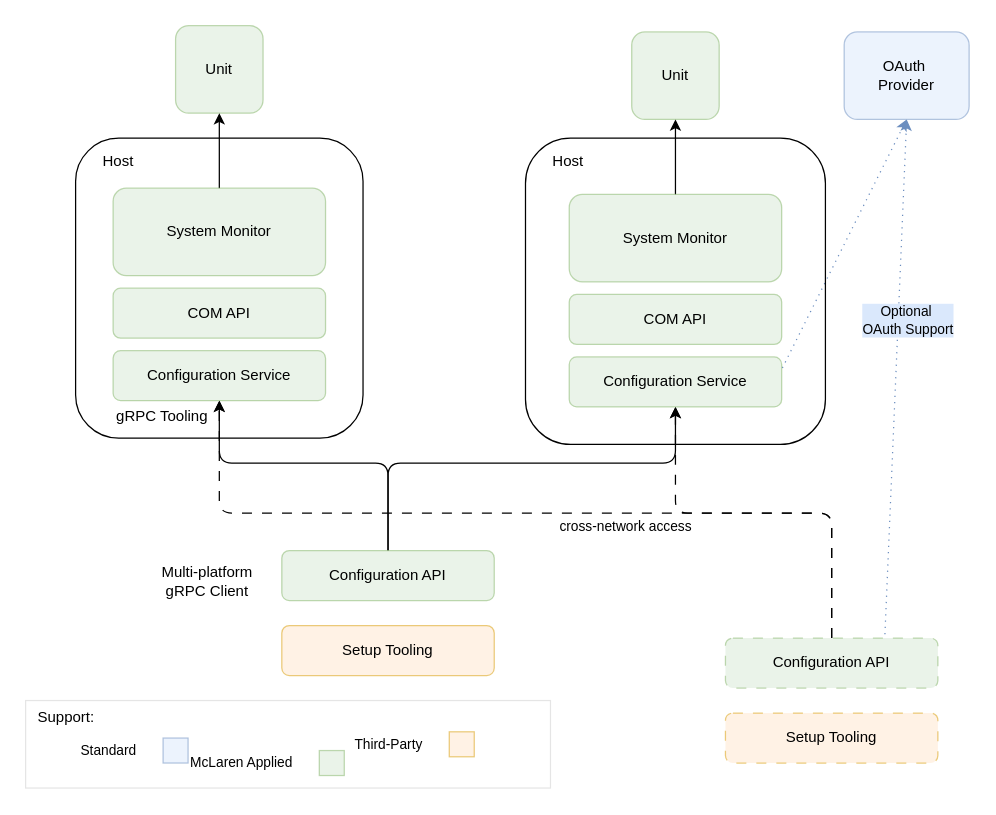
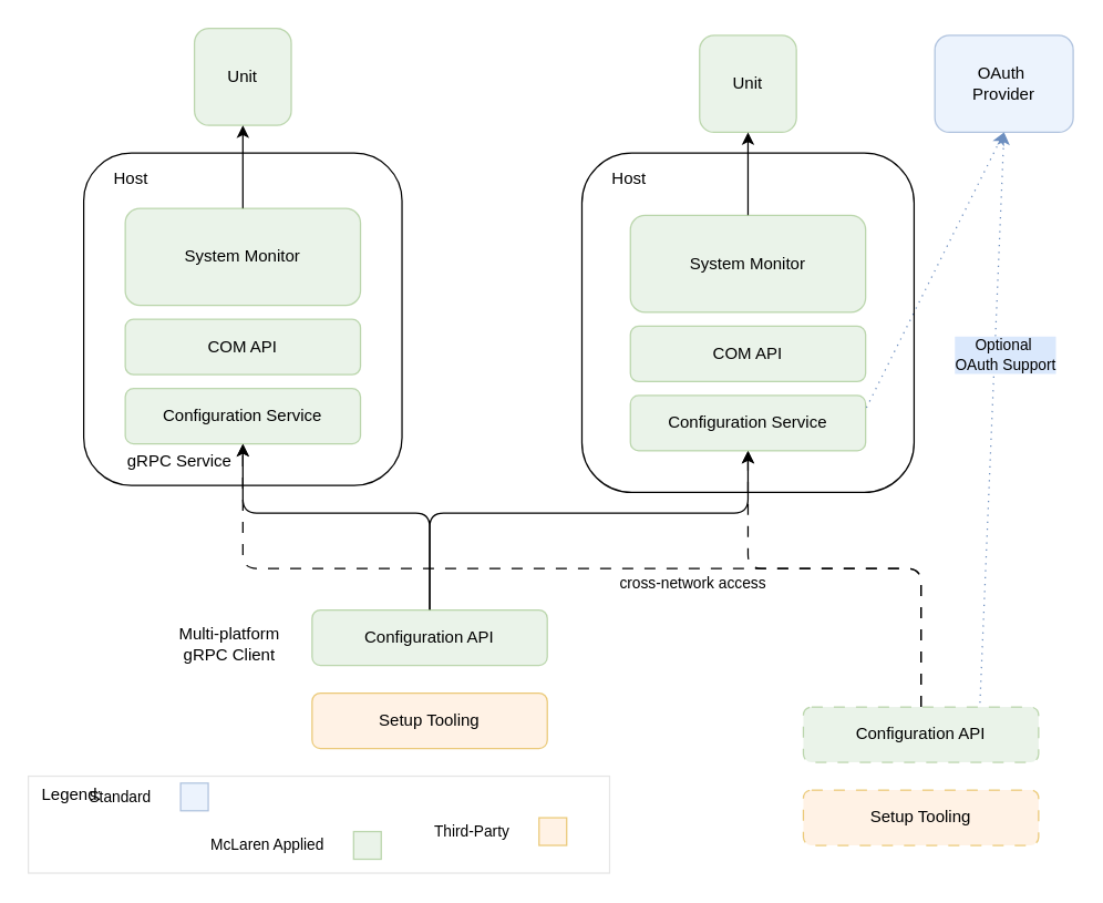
  <mxCell id="0" />
  <mxCell id="1" parent="0" />
- <mxCell id="2" value="Support:" style="rounded=0;whiteSpace=wrap;html=1;opacity=10;align=left;verticalAlign=top;spacing=2;spacingLeft=8;fillColor=none;" vertex="1" parent="1"><mxGeometry x="20" y="560" width="420" height="70" as="geometry" /></mxCell>
+ <mxCell id="2" value="Legend:" style="rounded=0;whiteSpace=wrap;html=1;opacity=10;align=left;verticalAlign=top;spacing=2;spacingLeft=8;fillColor=none;" vertex="1" parent="1"><mxGeometry x="20" y="560" width="420" height="70" as="geometry" /></mxCell>
  <mxCell id="3" value="Unit" style="rounded=1;whiteSpace=wrap;html=1;fillColor=#d5e8d4;strokeColor=#82b366;opacity=50;" vertex="1" parent="1"><mxGeometry x="140" y="20" width="70" height="70" as="geometry" /></mxCell>
  <mxCell id="4" style="edgeStyle=orthogonalEdgeStyle;orthogonalLoop=1;jettySize=auto;html=1;dashed=1;dashPattern=8 8;" edge="1" parent="1" source="32" target="27"><mxGeometry relative="1" as="geometry"><mxPoint x="584.97" y="455" as="sourcePoint" /><mxPoint x="530.004" y="350" as="targetPoint" /><Array as="points"><mxPoint x="665" y="410" /><mxPoint x="540" y="410" /></Array></mxGeometry></mxCell>
  <mxCell id="5" style="edgeStyle=orthogonalEdgeStyle;orthogonalLoop=1;jettySize=auto;html=1;exitX=0.5;exitY=0;exitDx=0;exitDy=0;" edge="1" parent="1" source="29" target="27"><mxGeometry relative="1" as="geometry"><Array as="points"><mxPoint x="310" y="370" /><mxPoint x="540" y="370" /></Array></mxGeometry></mxCell>
  <mxCell id="6" style="edgeStyle=orthogonalEdgeStyle;orthogonalLoop=1;jettySize=auto;html=1;exitX=0.5;exitY=0;exitDx=0;exitDy=0;" edge="1" parent="1" source="29" target="20"><mxGeometry relative="1" as="geometry"><Array as="points"><mxPoint x="310" y="370" /><mxPoint x="175" y="370" /></Array></mxGeometry></mxCell>
  <mxCell id="7" value="Unit" style="rounded=1;whiteSpace=wrap;html=1;fillColor=#d5e8d4;strokeColor=#82b366;opacity=50;" vertex="1" parent="1"><mxGeometry x="505" y="25" width="70" height="70" as="geometry" /></mxCell>
  <mxCell id="8" value="&lt;font style=&quot;font-size: 11px;&quot;&gt;McLaren Applied&lt;/font&gt;" style="rounded=0;html=1;fillColor=#d5e8d4;strokeColor=#82b366;opacity=50;labelPosition=left;verticalLabelPosition=middle;align=right;verticalAlign=middle;spacingRight=20;spacingLeft=20;fontSize=11;" vertex="1" parent="1"><mxGeometry x="255" y="600" width="20" height="20" as="geometry" /></mxCell>
- <mxCell id="9" value="&lt;font style=&quot;font-size: 11px;&quot;&gt;Standard&lt;/font&gt;" style="rounded=0;html=1;fillColor=#dae8fc;strokeColor=#6c8ebf;opacity=50;labelPosition=left;verticalLabelPosition=middle;align=right;verticalAlign=middle;spacingRight=20;spacingLeft=20;fontSize=11;" vertex="1" parent="1"><mxGeometry x="130" y="590" width="20" height="20" as="geometry" /></mxCell>
- <mxCell id="10" value="&lt;font style=&quot;font-size: 11px;&quot;&gt;Third-Party&lt;/font&gt;" style="rounded=0;html=1;fillColor=#ffe6cc;strokeColor=#d79b00;opacity=50;labelPosition=left;verticalLabelPosition=middle;align=right;verticalAlign=middle;spacingRight=20;spacingLeft=20;fontSize=11;" vertex="1" parent="1"><mxGeometry x="359" y="585" width="20" height="20" as="geometry" /></mxCell>
+ <mxCell id="9" value="&lt;font style=&quot;font-size: 11px;&quot;&gt;Standard&lt;/font&gt;" style="rounded=0;html=1;fillColor=#dae8fc;strokeColor=#6c8ebf;opacity=50;labelPosition=left;verticalLabelPosition=middle;align=right;verticalAlign=middle;spacingRight=20;spacingLeft=20;fontSize=11;" vertex="1" parent="1"><mxGeometry x="130" y="565" width="20" height="20" as="geometry" /></mxCell>
+ <mxCell id="10" value="&lt;font style=&quot;font-size: 11px;&quot;&gt;Third-Party&lt;/font&gt;" style="rounded=0;html=1;fillColor=#ffe6cc;strokeColor=#d79b00;opacity=50;labelPosition=left;verticalLabelPosition=middle;align=right;verticalAlign=middle;spacingRight=20;spacingLeft=20;fontSize=11;" vertex="1" parent="1"><mxGeometry x="389" y="590" width="20" height="20" as="geometry" /></mxCell>
  <mxCell id="11" style="orthogonalLoop=1;jettySize=auto;html=1;exitX=0.5;exitY=1;exitDx=0;exitDy=0;entryX=1;entryY=0.25;entryDx=0;entryDy=0;dashed=1;dashPattern=1 4;endArrow=none;endFill=0;startArrow=classic;startFill=1;fillColor=#dae8fc;strokeColor=#6c8ebf;" edge="1" parent="1" source="14" target="27"><mxGeometry relative="1" as="geometry" /></mxCell>
  <mxCell id="12" style="orthogonalLoop=1;jettySize=auto;html=1;exitX=0.5;exitY=1;exitDx=0;exitDy=0;entryX=0.75;entryY=0;entryDx=0;entryDy=0;dashed=1;dashPattern=1 4;startArrow=classic;startFill=1;endArrow=none;endFill=0;fillColor=#dae8fc;strokeColor=#6c8ebf;" edge="1" parent="1" source="14" target="32"><mxGeometry relative="1" as="geometry" /></mxCell>
  <mxCell id="13" value="Optional&amp;nbsp;&lt;div&gt;OAuth Support&lt;/div&gt;" style="edgeLabel;html=1;align=center;verticalAlign=middle;resizable=0;points=[];spacing=5;labelBackgroundColor=#DAE8FC;" vertex="1" connectable="0" parent="12"><mxGeometry x="-0.207" y="1" relative="1" as="geometry"><mxPoint x="6" y="-4" as="offset" /></mxGeometry></mxCell>
  <mxCell id="14" value="OAuth&amp;nbsp;&lt;div&gt;Provider&lt;/div&gt;" style="rounded=1;whiteSpace=wrap;html=1;fillColor=#dae8fc;strokeColor=#6c8ebf;opacity=50;" vertex="1" parent="1"><mxGeometry x="675" y="25" width="100" height="70" as="geometry" /></mxCell>
  <mxCell id="15" value="" style="group" vertex="1" connectable="0" parent="1"><mxGeometry x="60" y="110" width="230" height="240" as="geometry" /></mxCell>
  <mxCell id="16" value="Host" style="rounded=1;whiteSpace=wrap;html=1;verticalAlign=top;align=left;labelPosition=center;verticalLabelPosition=middle;spacingTop=5;spacingLeft=20;fillColor=none;" vertex="1" parent="15"><mxGeometry width="230" height="240" as="geometry" /></mxCell>
  <mxCell id="17" style="edgeStyle=orthogonalEdgeStyle;orthogonalLoop=1;jettySize=auto;html=1;exitX=0.5;exitY=0;exitDx=0;exitDy=0;" edge="1" parent="15" source="18" target="3"><mxGeometry relative="1" as="geometry" /></mxCell>
  <mxCell id="18" value="System Monitor" style="rounded=1;whiteSpace=wrap;html=1;fillColor=#d5e8d4;strokeColor=#82b366;opacity=50;" vertex="1" parent="15"><mxGeometry x="30" y="40" width="170" height="70" as="geometry" /></mxCell>
  <mxCell id="19" value="COM API" style="rounded=1;whiteSpace=wrap;html=1;fillColor=#d5e8d4;strokeColor=#82b366;opacity=50;" vertex="1" parent="15"><mxGeometry x="30" y="120" width="170" height="40" as="geometry" /></mxCell>
  <mxCell id="20" value="Configuration Service" style="rounded=1;whiteSpace=wrap;html=1;fillColor=#d5e8d4;strokeColor=#82b366;opacity=50;" vertex="1" parent="15"><mxGeometry x="30" y="170" width="170" height="40" as="geometry" /></mxCell>
- <mxCell id="21" value="gRPC Tooling" style="text;html=1;align=center;verticalAlign=middle;resizable=0;points=[];autosize=1;strokeColor=none;fillColor=none;" vertex="1" parent="15"><mxGeometry x="19" y="208" width="100" height="30" as="geometry" /></mxCell>
+ <mxCell id="21" value="gRPC Service" style="text;html=1;align=center;verticalAlign=middle;resizable=0;points=[];autosize=1;strokeColor=none;fillColor=none;" vertex="1" parent="15"><mxGeometry x="19" y="208" width="100" height="30" as="geometry" /></mxCell>
  <mxCell id="22" value="" style="group" vertex="1" connectable="0" parent="1"><mxGeometry x="420" y="110" width="240" height="245" as="geometry" /></mxCell>
  <mxCell id="23" value="Host" style="rounded=1;whiteSpace=wrap;html=1;verticalAlign=top;align=left;labelPosition=center;verticalLabelPosition=middle;spacingTop=5;spacingLeft=20;fillColor=none;" vertex="1" parent="22"><mxGeometry width="240" height="245" as="geometry" /></mxCell>
  <mxCell id="24" style="edgeStyle=orthogonalEdgeStyle;orthogonalLoop=1;jettySize=auto;html=1;exitX=0.5;exitY=0;exitDx=0;exitDy=0;" edge="1" parent="22" source="25" target="7"><mxGeometry relative="1" as="geometry" /></mxCell>
  <mxCell id="25" value="System Monitor" style="rounded=1;whiteSpace=wrap;html=1;fillColor=#d5e8d4;strokeColor=#82b366;opacity=50;" vertex="1" parent="22"><mxGeometry x="35" y="45" width="170" height="70" as="geometry" /></mxCell>
  <mxCell id="26" value="COM API" style="rounded=1;whiteSpace=wrap;html=1;fillColor=#d5e8d4;strokeColor=#82b366;opacity=50;" vertex="1" parent="22"><mxGeometry x="35" y="125" width="170" height="40" as="geometry" /></mxCell>
  <mxCell id="27" value="Configuration Service" style="rounded=1;whiteSpace=wrap;html=1;fillColor=#d5e8d4;strokeColor=#82b366;opacity=50;" vertex="1" parent="22"><mxGeometry x="35" y="175" width="170" height="40" as="geometry" /></mxCell>
  <mxCell id="28" value="" style="group" vertex="1" connectable="0" parent="1"><mxGeometry x="225" y="440" width="170" height="100" as="geometry" /></mxCell>
  <mxCell id="29" value="Configuration API" style="rounded=1;whiteSpace=wrap;html=1;fillColor=#d5e8d4;strokeColor=#82b366;opacity=50;" vertex="1" parent="28"><mxGeometry width="170" height="40" as="geometry" /></mxCell>
  <mxCell id="30" value="Setup Tooling" style="rounded=1;whiteSpace=wrap;html=1;fillColor=#ffe6cc;strokeColor=#d79b00;opacity=50;" vertex="1" parent="28"><mxGeometry y="60" width="170" height="40" as="geometry" /></mxCell>
  <mxCell id="31" value="" style="group" vertex="1" connectable="0" parent="1"><mxGeometry x="580" y="510" width="170" height="100" as="geometry" /></mxCell>
  <mxCell id="32" value="Configuration API" style="rounded=1;whiteSpace=wrap;html=1;fillColor=#d5e8d4;strokeColor=#82b366;opacity=50;dashed=1;dashPattern=8 8;" vertex="1" parent="31"><mxGeometry width="170" height="40" as="geometry" /></mxCell>
  <mxCell id="33" value="Setup Tooling" style="rounded=1;whiteSpace=wrap;html=1;fillColor=#ffe6cc;strokeColor=#d79b00;opacity=50;dashed=1;dashPattern=8 8;" vertex="1" parent="31"><mxGeometry y="60" width="170" height="40" as="geometry" /></mxCell>
  <mxCell id="34" style="edgeStyle=orthogonalEdgeStyle;orthogonalLoop=1;jettySize=auto;html=1;exitX=0.5;exitY=0;exitDx=0;exitDy=0;dashed=1;dashPattern=8 8;" edge="1" parent="1" source="32" target="20"><mxGeometry relative="1" as="geometry"><Array as="points"><mxPoint x="665" y="410" /><mxPoint x="175" y="410" /></Array></mxGeometry></mxCell>
  <mxCell id="35" value="cross-network access" style="edgeLabel;html=1;align=center;verticalAlign=middle;resizable=0;points=[];spacingLeft=0;labelBackgroundColor=none;labelBorderColor=none;" vertex="1" connectable="0" parent="34"><mxGeometry x="-0.225" relative="1" as="geometry"><mxPoint x="-2" y="10" as="offset" /></mxGeometry></mxCell>
  <mxCell id="36" value="Multi-platform&lt;div&gt;gRPC Client&lt;/div&gt;" style="text;html=1;align=center;verticalAlign=middle;resizable=0;points=[];autosize=1;strokeColor=none;fillColor=none;" vertex="1" parent="1"><mxGeometry x="115" y="445" width="100" height="40" as="geometry" /></mxCell>
